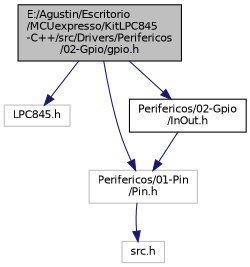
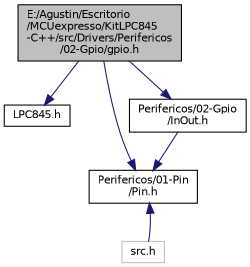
  digraph {
    node [color=black fillcolor=white fontname=Helvetica fontsize=10 shape=record style=filled]
    edge [color=midnightblue fontname=Helvetica fontsize=10 labelfontname=Helvetica labelfontsize=10 style=solid]
    n1 [fillcolor=grey75 fontcolor=black height=0.2 label="E:/Agustin/Escritorio\l/MCUexpresso/KitLPC845\l-C++/src/Drivers/Perifericos\l/02-Gpio/gpio.h" width=0.4]
-   n2 [color=grey75 height=0.2 label="LPC845.h" width=0.4]
-   n3 [color=grey75 height=0.2 label="Perifericos/01-Pin\l/Pin.h" width=0.4]
+   n2 [height=0.2 label="LPC845.h" width=0.4]
+   n3 [height=0.2 label="Perifericos/01-Pin\l/Pin.h" width=0.4]
    n4 [height=0.2 label="Perifericos/02-Gpio\l/InOut.h" width=0.4]
    n5 [color=grey75 height=0.2 label="src.h" width=0.4]
    n1 -> n2
    n1 -> n3
    n1 -> n4
-   n3 -> n5
+   n5 -> n3
    n4 -> n3
  }
